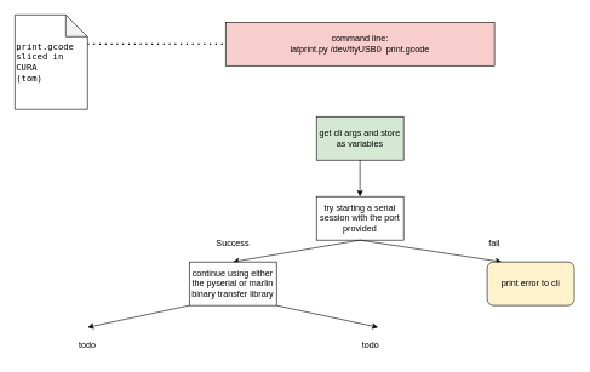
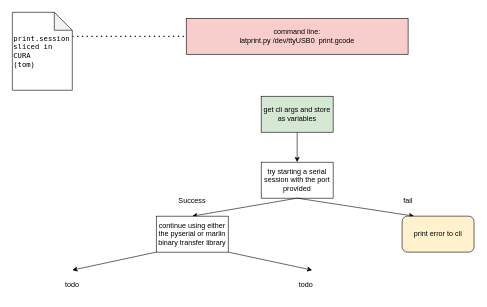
  <mxCell id="0" />
  <mxCell id="1" parent="0" />
  <mxCell id="2" value="command line:&lt;br&gt;latprint.py&amp;nbsp;/dev/ttyUSB0&amp;nbsp; print.gcode" style="rounded=0;whiteSpace=wrap;html=1;fillColor=#f8cecc;" vertex="1" parent="1"><mxGeometry x="310" y="30" width="370" height="60" as="geometry" /></mxCell>
  <mxCell id="3" value="" style="endArrow=none;dashed=1;html=1;dashPattern=1 3;strokeWidth=2;rounded=0;entryX=0;entryY=0.5;entryDx=0;entryDy=0;exitX=1;exitY=0.5;exitDx=0;exitDy=0;" edge="1" parent="1" target="2"><mxGeometry width="50" height="50" relative="1" as="geometry"><mxPoint x="120" y="60" as="sourcePoint" /><mxPoint x="410" y="360" as="targetPoint" /></mxGeometry></mxCell>
- <mxCell id="4" value="&lt;pre&gt;print.gcode&lt;br&gt;sliced in&lt;br&gt;CURA&lt;br&gt;(tom)&lt;/pre&gt;" style="shape=note;whiteSpace=wrap;html=1;backgroundOutline=1;darkOpacity=0.05;align=left;" vertex="1" parent="1"><mxGeometry x="20" y="20" width="100" height="130" as="geometry" /></mxCell>
+ <mxCell id="4" value="&lt;pre&gt;print.session&lt;br&gt;sliced in&lt;br&gt;CURA&lt;br&gt;(tom)&lt;/pre&gt;" style="shape=note;whiteSpace=wrap;html=1;backgroundOutline=1;darkOpacity=0.05;align=left;" vertex="1" parent="1"><mxGeometry x="20" y="20" width="100" height="130" as="geometry" /></mxCell>
  <mxCell id="5" value="get cli args and store as variables" style="rounded=0;whiteSpace=wrap;html=1;fillColor=#d5e8d4;" vertex="1" parent="1"><mxGeometry x="435" y="160" width="120" height="60" as="geometry" /></mxCell>
  <mxCell id="6" value="" style="endArrow=classic;html=1;rounded=0;exitX=0.5;exitY=1;exitDx=0;exitDy=0;" edge="1" parent="1" source="5"><mxGeometry width="50" height="50" relative="1" as="geometry"><mxPoint x="360" y="370" as="sourcePoint" /><mxPoint x="495" y="270" as="targetPoint" /></mxGeometry></mxCell>
  <mxCell id="7" value="try starting a serial session with the port provided" style="rounded=0;whiteSpace=wrap;html=1;" vertex="1" parent="1"><mxGeometry x="435" y="270" width="120" height="60" as="geometry" /></mxCell>
  <mxCell id="8" value="" style="endArrow=classic;html=1;rounded=0;exitX=0.5;exitY=1;exitDx=0;exitDy=0;" edge="1" parent="1" source="7"><mxGeometry width="50" height="50" relative="1" as="geometry"><mxPoint x="360" y="350" as="sourcePoint" /><mxPoint x="320" y="360" as="targetPoint" /></mxGeometry></mxCell>
  <mxCell id="9" value="Success" style="text;html=1;strokeColor=none;fillColor=none;align=center;verticalAlign=middle;whiteSpace=wrap;rounded=0;" vertex="1" parent="1"><mxGeometry x="290" y="320" width="60" height="30" as="geometry" /></mxCell>
  <mxCell id="10" value="fail" style="text;html=1;strokeColor=none;fillColor=none;align=center;verticalAlign=middle;whiteSpace=wrap;rounded=0;" vertex="1" parent="1"><mxGeometry x="650" y="320" width="60" height="30" as="geometry" /></mxCell>
  <mxCell id="11" value="" style="endArrow=classic;html=1;rounded=0;exitX=0.5;exitY=1;exitDx=0;exitDy=0;" edge="1" parent="1" source="7"><mxGeometry width="50" height="50" relative="1" as="geometry"><mxPoint x="390" y="330" as="sourcePoint" /><mxPoint x="690" y="360" as="targetPoint" /></mxGeometry></mxCell>
  <mxCell id="12" value="print error to cli" style="rounded=1;whiteSpace=wrap;html=1;fillColor=#fff2cc;" vertex="1" parent="1"><mxGeometry x="670" y="360" width="120" height="60" as="geometry" /></mxCell>
  <mxCell id="13" value="continue using either the pyserial or marlin binary transfer library" style="rounded=0;whiteSpace=wrap;html=1;" vertex="1" parent="1"><mxGeometry x="260" y="360" width="120" height="60" as="geometry" /></mxCell>
  <mxCell id="14" value="" style="endArrow=classic;html=1;rounded=0;exitX=0;exitY=1;exitDx=0;exitDy=0;" edge="1" parent="1" source="13"><mxGeometry width="50" height="50" relative="1" as="geometry"><mxPoint x="390" y="320" as="sourcePoint" /><mxPoint x="120" y="450" as="targetPoint" /></mxGeometry></mxCell>
  <mxCell id="15" value="" style="endArrow=classic;html=1;rounded=0;exitX=1;exitY=1;exitDx=0;exitDy=0;" edge="1" parent="1" source="13"><mxGeometry width="50" height="50" relative="1" as="geometry"><mxPoint x="390" y="320" as="sourcePoint" /><mxPoint x="520" y="450" as="targetPoint" /></mxGeometry></mxCell>
  <mxCell id="16" value="todo" style="text;html=1;strokeColor=none;fillColor=none;align=center;verticalAlign=middle;whiteSpace=wrap;rounded=0;" vertex="1" parent="1"><mxGeometry x="90" y="460" width="60" height="30" as="geometry" /></mxCell>
  <mxCell id="17" value="todo" style="text;html=1;strokeColor=none;fillColor=none;align=center;verticalAlign=middle;whiteSpace=wrap;rounded=0;" vertex="1" parent="1"><mxGeometry x="480" y="460" width="60" height="30" as="geometry" /></mxCell>
